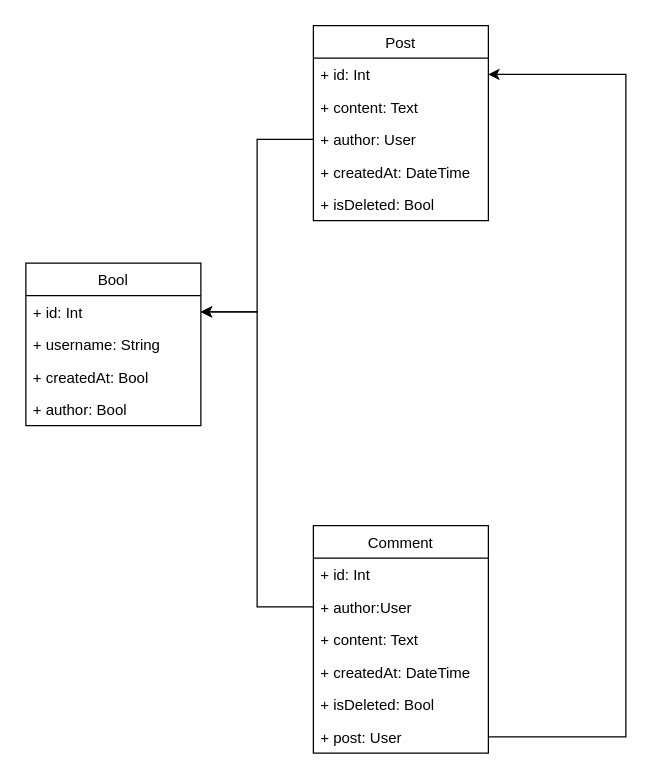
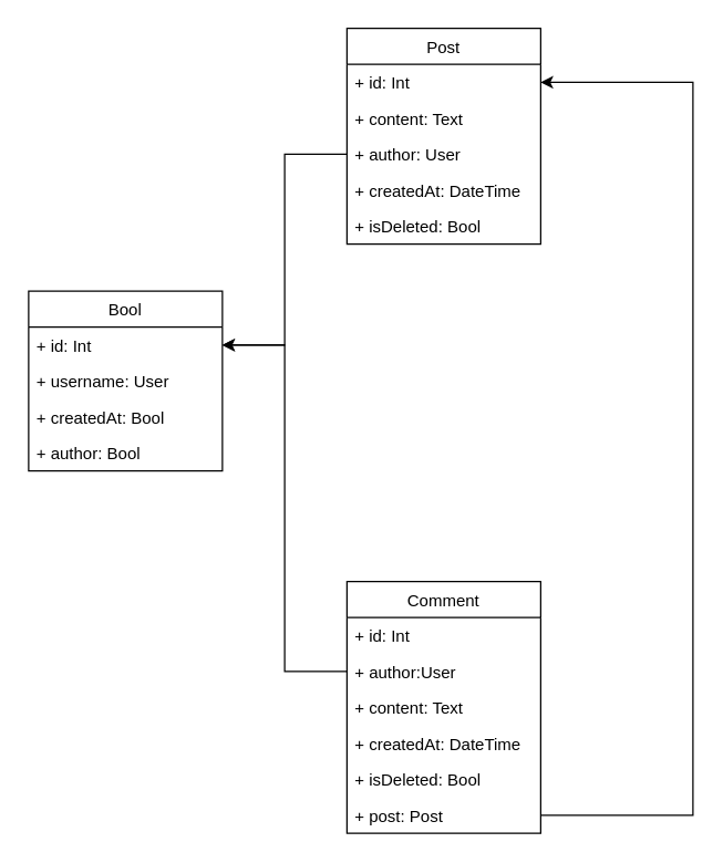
  <mxCell id="0" />
  <mxCell id="1" parent="0" />
  <mxCell id="2" value="Bool" style="swimlane;fontStyle=0;childLayout=stackLayout;horizontal=1;startSize=26;fillColor=none;horizontalStack=0;resizeParent=1;resizeParentMax=0;resizeLast=0;collapsible=1;marginBottom=0;" vertex="1" parent="1"><mxGeometry x="20" y="210" width="140" height="130" as="geometry" /></mxCell>
  <mxCell id="3" value="+ id: Int" style="text;strokeColor=none;fillColor=none;align=left;verticalAlign=top;spacingLeft=4;spacingRight=4;overflow=hidden;rotatable=0;points=[[0,0.5],[1,0.5]];portConstraint=eastwest;" vertex="1" parent="2"><mxGeometry y="26" width="140" height="26" as="geometry" /></mxCell>
- <mxCell id="4" value="+ username: String" style="text;strokeColor=none;fillColor=none;align=left;verticalAlign=top;spacingLeft=4;spacingRight=4;overflow=hidden;rotatable=0;points=[[0,0.5],[1,0.5]];portConstraint=eastwest;" vertex="1" parent="2"><mxGeometry y="52" width="140" height="26" as="geometry" /></mxCell>
+ <mxCell id="4" value="+ username: User" style="text;strokeColor=none;fillColor=none;align=left;verticalAlign=top;spacingLeft=4;spacingRight=4;overflow=hidden;rotatable=0;points=[[0,0.5],[1,0.5]];portConstraint=eastwest;" vertex="1" parent="2"><mxGeometry y="52" width="140" height="26" as="geometry" /></mxCell>
  <mxCell id="5" value="+ createdAt: Bool" style="text;strokeColor=none;fillColor=none;align=left;verticalAlign=top;spacingLeft=4;spacingRight=4;overflow=hidden;rotatable=0;points=[[0,0.5],[1,0.5]];portConstraint=eastwest;" vertex="1" parent="2"><mxGeometry y="78" width="140" height="26" as="geometry" /></mxCell>
  <mxCell id="6" value="+ author: Bool" style="text;strokeColor=none;fillColor=none;align=left;verticalAlign=top;spacingLeft=4;spacingRight=4;overflow=hidden;rotatable=0;points=[[0,0.5],[1,0.5]];portConstraint=eastwest;" vertex="1" parent="2"><mxGeometry y="104" width="140" height="26" as="geometry" /></mxCell>
  <mxCell id="7" value="Post" style="swimlane;fontStyle=0;childLayout=stackLayout;horizontal=1;startSize=26;fillColor=none;horizontalStack=0;resizeParent=1;resizeParentMax=0;resizeLast=0;collapsible=1;marginBottom=0;" vertex="1" parent="1"><mxGeometry x="250" y="20" width="140" height="156" as="geometry" /></mxCell>
  <mxCell id="8" value="+ id: Int" style="text;strokeColor=none;fillColor=none;align=left;verticalAlign=top;spacingLeft=4;spacingRight=4;overflow=hidden;rotatable=0;points=[[0,0.5],[1,0.5]];portConstraint=eastwest;" vertex="1" parent="7"><mxGeometry y="26" width="140" height="26" as="geometry" /></mxCell>
  <mxCell id="9" value="+ content: Text" style="text;strokeColor=none;fillColor=none;align=left;verticalAlign=top;spacingLeft=4;spacingRight=4;overflow=hidden;rotatable=0;points=[[0,0.5],[1,0.5]];portConstraint=eastwest;" vertex="1" parent="7"><mxGeometry y="52" width="140" height="26" as="geometry" /></mxCell>
  <mxCell id="10" value="+ author: User" style="text;strokeColor=none;fillColor=none;align=left;verticalAlign=top;spacingLeft=4;spacingRight=4;overflow=hidden;rotatable=0;points=[[0,0.5],[1,0.5]];portConstraint=eastwest;" vertex="1" parent="7"><mxGeometry y="78" width="140" height="26" as="geometry" /></mxCell>
  <mxCell id="11" value="+ createdAt: DateTime" style="text;strokeColor=none;fillColor=none;align=left;verticalAlign=top;spacingLeft=4;spacingRight=4;overflow=hidden;rotatable=0;points=[[0,0.5],[1,0.5]];portConstraint=eastwest;" vertex="1" parent="7"><mxGeometry y="104" width="140" height="26" as="geometry" /></mxCell>
  <mxCell id="12" value="+ isDeleted: Bool" style="text;strokeColor=none;fillColor=none;align=left;verticalAlign=top;spacingLeft=4;spacingRight=4;overflow=hidden;rotatable=0;points=[[0,0.5],[1,0.5]];portConstraint=eastwest;" vertex="1" parent="7"><mxGeometry y="130" width="140" height="26" as="geometry" /></mxCell>
  <mxCell id="13" value="Comment" style="swimlane;fontStyle=0;childLayout=stackLayout;horizontal=1;startSize=26;fillColor=none;horizontalStack=0;resizeParent=1;resizeParentMax=0;resizeLast=0;collapsible=1;marginBottom=0;" vertex="1" parent="1"><mxGeometry x="250" y="420" width="140" height="182" as="geometry" /></mxCell>
  <mxCell id="14" value="+ id: Int" style="text;strokeColor=none;fillColor=none;align=left;verticalAlign=top;spacingLeft=4;spacingRight=4;overflow=hidden;rotatable=0;points=[[0,0.5],[1,0.5]];portConstraint=eastwest;" vertex="1" parent="13"><mxGeometry y="26" width="140" height="26" as="geometry" /></mxCell>
  <mxCell id="15" value="+ author:User " style="text;strokeColor=none;fillColor=none;align=left;verticalAlign=top;spacingLeft=4;spacingRight=4;overflow=hidden;rotatable=0;points=[[0,0.5],[1,0.5]];portConstraint=eastwest;" vertex="1" parent="13"><mxGeometry y="52" width="140" height="26" as="geometry" /></mxCell>
  <mxCell id="16" value="+ content: Text" style="text;strokeColor=none;fillColor=none;align=left;verticalAlign=top;spacingLeft=4;spacingRight=4;overflow=hidden;rotatable=0;points=[[0,0.5],[1,0.5]];portConstraint=eastwest;" vertex="1" parent="13"><mxGeometry y="78" width="140" height="26" as="geometry" /></mxCell>
  <mxCell id="17" value="+ createdAt: DateTime" style="text;strokeColor=none;fillColor=none;align=left;verticalAlign=top;spacingLeft=4;spacingRight=4;overflow=hidden;rotatable=0;points=[[0,0.5],[1,0.5]];portConstraint=eastwest;" vertex="1" parent="13"><mxGeometry y="104" width="140" height="26" as="geometry" /></mxCell>
  <mxCell id="18" value="+ isDeleted: Bool" style="text;strokeColor=none;fillColor=none;align=left;verticalAlign=top;spacingLeft=4;spacingRight=4;overflow=hidden;rotatable=0;points=[[0,0.5],[1,0.5]];portConstraint=eastwest;" vertex="1" parent="13"><mxGeometry y="130" width="140" height="26" as="geometry" /></mxCell>
- <mxCell id="19" value="+ post: User" style="text;strokeColor=none;fillColor=none;align=left;verticalAlign=top;spacingLeft=4;spacingRight=4;overflow=hidden;rotatable=0;points=[[0,0.5],[1,0.5]];portConstraint=eastwest;" vertex="1" parent="13"><mxGeometry y="156" width="140" height="26" as="geometry" /></mxCell>
+ <mxCell id="19" value="+ post: Post" style="text;strokeColor=none;fillColor=none;align=left;verticalAlign=top;spacingLeft=4;spacingRight=4;overflow=hidden;rotatable=0;points=[[0,0.5],[1,0.5]];portConstraint=eastwest;" vertex="1" parent="13"><mxGeometry y="156" width="140" height="26" as="geometry" /></mxCell>
  <mxCell id="20" style="edgeStyle=orthogonalEdgeStyle;rounded=0;orthogonalLoop=1;jettySize=auto;html=1;" edge="1" parent="1" source="10" target="3"><mxGeometry relative="1" as="geometry" /></mxCell>
  <mxCell id="21" style="edgeStyle=orthogonalEdgeStyle;rounded=0;orthogonalLoop=1;jettySize=auto;html=1;entryX=1;entryY=0.5;entryDx=0;entryDy=0;" edge="1" parent="1" source="15" target="3"><mxGeometry relative="1" as="geometry" /></mxCell>
  <mxCell id="22" style="edgeStyle=orthogonalEdgeStyle;rounded=0;orthogonalLoop=1;jettySize=auto;html=1;entryX=1;entryY=0.5;entryDx=0;entryDy=0;" edge="1" parent="1" source="19" target="8"><mxGeometry relative="1" as="geometry"><Array as="points"><mxPoint x="500" y="589" /><mxPoint x="500" y="59" /></Array></mxGeometry></mxCell>
